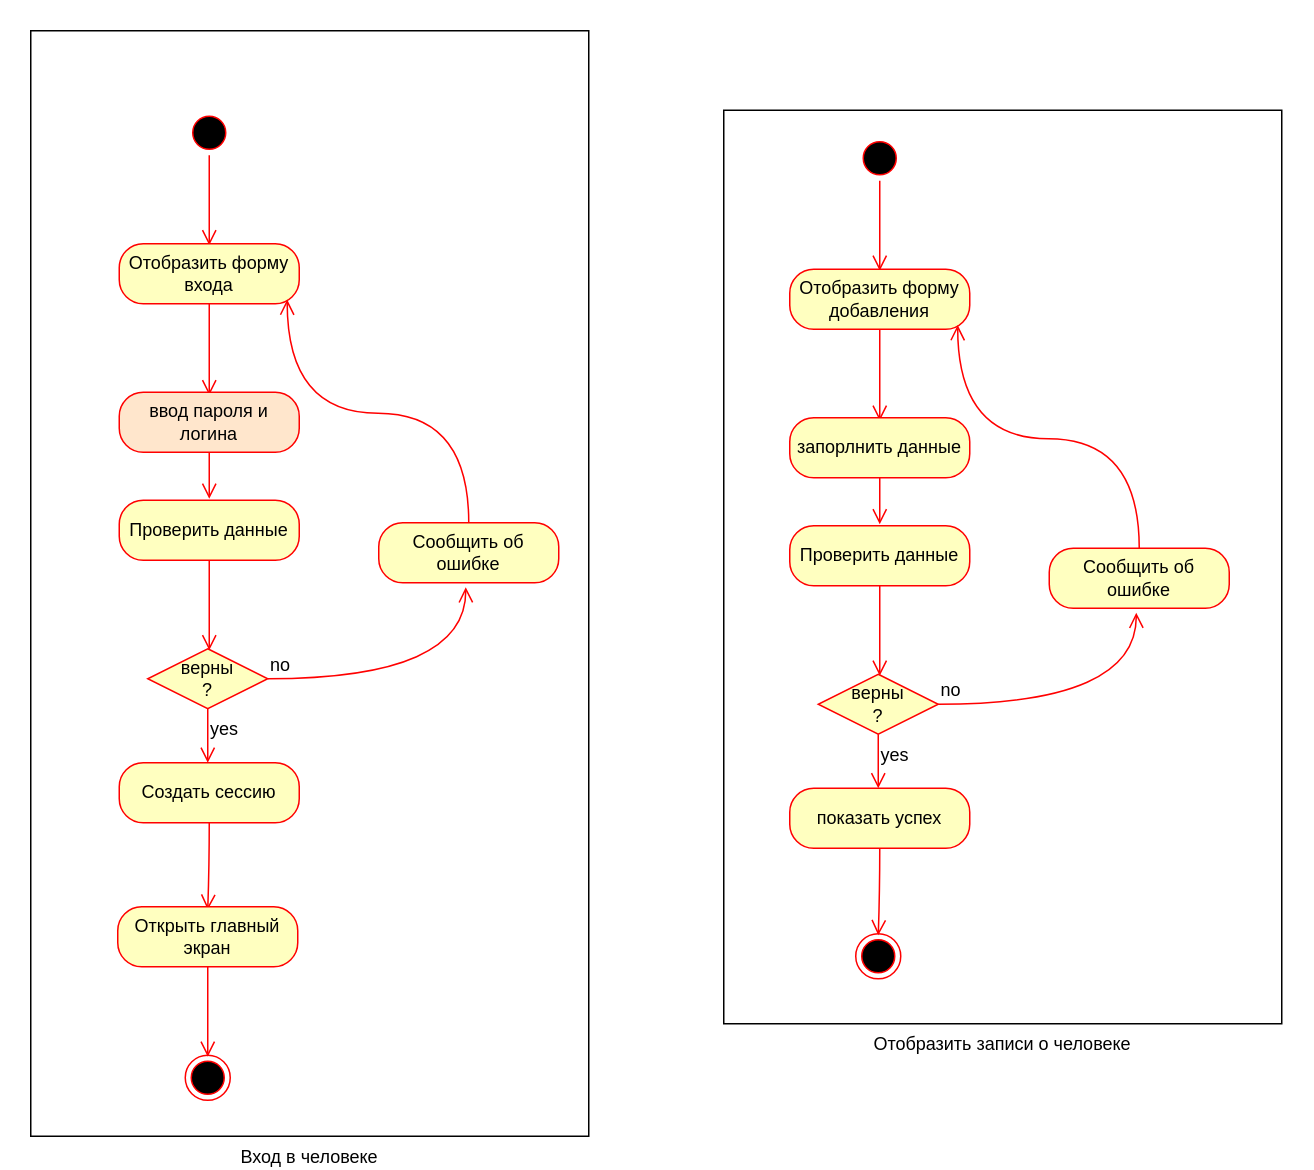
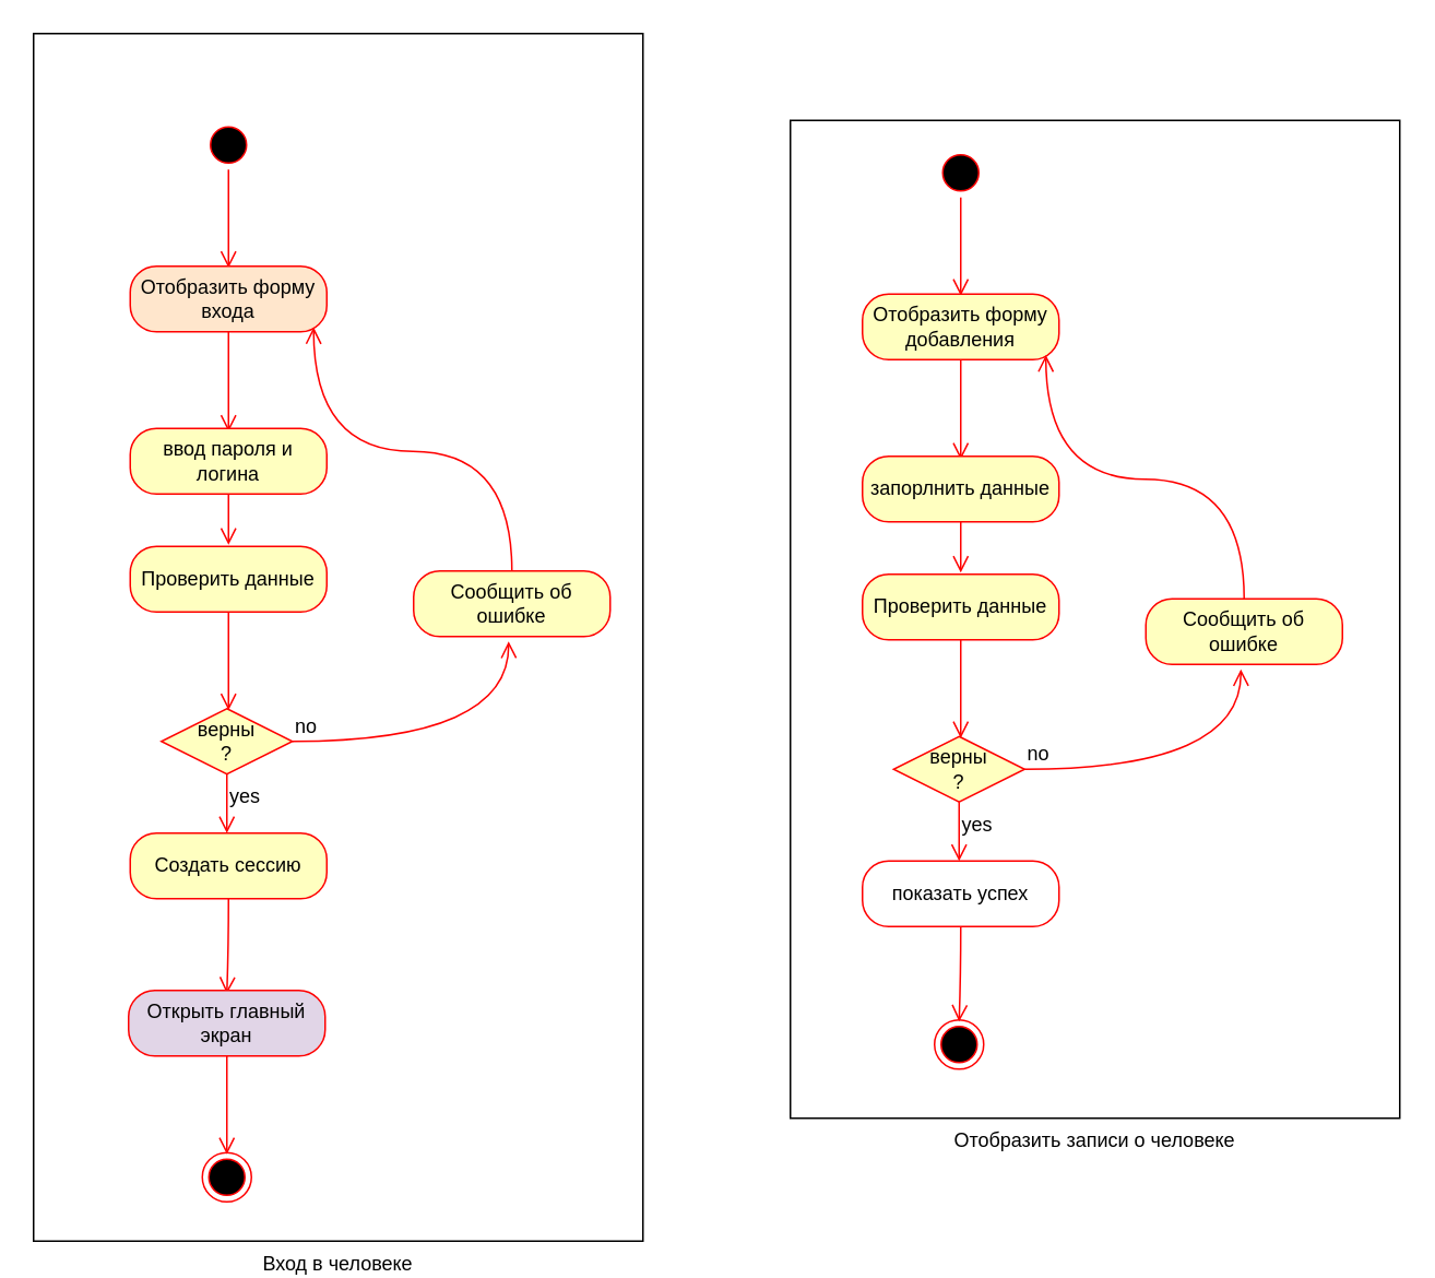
  <mxCell id="0" />
  <mxCell id="1" parent="0" />
  <mxCell id="2" value="Отобразить записи о человеке" style="rounded=0;whiteSpace=wrap;html=1;labelPosition=center;verticalLabelPosition=bottom;align=center;verticalAlign=top;" vertex="1" parent="1"><mxGeometry x="482" y="73" width="372" height="609" as="geometry" /></mxCell>
  <mxCell id="3" value="Вход в человеке" style="rounded=0;whiteSpace=wrap;html=1;labelPosition=center;verticalLabelPosition=bottom;align=center;verticalAlign=top;" vertex="1" parent="1"><mxGeometry x="20" y="20" width="372" height="737" as="geometry" /></mxCell>
  <mxCell id="4" value="" style="ellipse;html=1;shape=startState;fillColor=#000000;strokeColor=#ff0000;" vertex="1" parent="1"><mxGeometry x="124" y="73" width="30" height="30" as="geometry" /></mxCell>
  <mxCell id="5" value="" style="edgeStyle=orthogonalEdgeStyle;html=1;verticalAlign=bottom;endArrow=open;endSize=8;strokeColor=#ff0000;rounded=0;fontSize=12;curved=1;" edge="1" source="4" parent="1"><mxGeometry relative="1" as="geometry"><mxPoint x="139" y="163" as="targetPoint" /></mxGeometry></mxCell>
- <mxCell id="6" value="Отобразить форму входа" style="rounded=1;whiteSpace=wrap;html=1;arcSize=40;fontColor=#000000;fillColor=#ffffc0;strokeColor=#ff0000;" vertex="1" parent="1"><mxGeometry x="79" y="162" width="120" height="40" as="geometry" /></mxCell>
+ <mxCell id="6" value="Отобразить форму входа" style="rounded=1;whiteSpace=wrap;html=1;arcSize=40;fontColor=#000000;fillColor=#ffe6cc;strokeColor=#ff0000;" vertex="1" parent="1"><mxGeometry x="79" y="162" width="120" height="40" as="geometry" /></mxCell>
  <mxCell id="7" value="" style="edgeStyle=orthogonalEdgeStyle;html=1;verticalAlign=bottom;endArrow=open;endSize=8;strokeColor=#ff0000;rounded=0;fontSize=12;curved=1;" edge="1" source="6" parent="1"><mxGeometry relative="1" as="geometry"><mxPoint x="139" y="263" as="targetPoint" /></mxGeometry></mxCell>
- <mxCell id="8" value="ввод пароля и логина" style="rounded=1;whiteSpace=wrap;html=1;arcSize=40;fontColor=#000000;fillColor=#ffe6cc;strokeColor=#ff0000;" vertex="1" parent="1"><mxGeometry x="79" y="261" width="120" height="40" as="geometry" /></mxCell>
+ <mxCell id="8" value="ввод пароля и логина" style="rounded=1;whiteSpace=wrap;html=1;arcSize=40;fontColor=#000000;fillColor=#ffffc0;strokeColor=#ff0000;" vertex="1" parent="1"><mxGeometry x="79" y="261" width="120" height="40" as="geometry" /></mxCell>
  <mxCell id="9" value="" style="edgeStyle=orthogonalEdgeStyle;html=1;verticalAlign=bottom;endArrow=open;endSize=8;strokeColor=#ff0000;rounded=0;fontSize=12;curved=1;" edge="1" source="8" parent="1"><mxGeometry relative="1" as="geometry"><mxPoint x="139" y="332" as="targetPoint" /></mxGeometry></mxCell>
  <mxCell id="10" value="Проверить данные" style="rounded=1;whiteSpace=wrap;html=1;arcSize=40;fontColor=#000000;fillColor=#ffffc0;strokeColor=#ff0000;" vertex="1" parent="1"><mxGeometry x="79" y="333" width="120" height="40" as="geometry" /></mxCell>
  <mxCell id="11" value="" style="edgeStyle=orthogonalEdgeStyle;html=1;verticalAlign=bottom;endArrow=open;endSize=8;strokeColor=#ff0000;rounded=0;fontSize=12;curved=1;" edge="1" source="10" parent="1"><mxGeometry relative="1" as="geometry"><mxPoint x="139" y="433" as="targetPoint" /></mxGeometry></mxCell>
  <mxCell id="12" value="верны&lt;br&gt;?" style="rhombus;whiteSpace=wrap;html=1;fontColor=#000000;fillColor=#ffffc0;strokeColor=#ff0000;" vertex="1" parent="1"><mxGeometry x="98" y="432" width="80" height="40" as="geometry" /></mxCell>
  <mxCell id="13" value="no" style="edgeStyle=orthogonalEdgeStyle;html=1;align=left;verticalAlign=bottom;endArrow=open;endSize=8;strokeColor=#ff0000;rounded=0;fontSize=12;curved=1;" edge="1" source="12" parent="1"><mxGeometry x="-1" relative="1" as="geometry"><mxPoint x="310" y="391" as="targetPoint" /></mxGeometry></mxCell>
  <mxCell id="14" value="yes" style="edgeStyle=orthogonalEdgeStyle;html=1;align=left;verticalAlign=top;endArrow=open;endSize=8;strokeColor=#ff0000;rounded=0;fontSize=12;curved=1;" edge="1" source="12" parent="1"><mxGeometry x="-1" relative="1" as="geometry"><mxPoint x="138" y="508" as="targetPoint" /></mxGeometry></mxCell>
  <mxCell id="15" value="Создать сессию" style="rounded=1;whiteSpace=wrap;html=1;arcSize=40;fontColor=#000000;fillColor=#ffffc0;strokeColor=#ff0000;" vertex="1" parent="1"><mxGeometry x="79" y="508" width="120" height="40" as="geometry" /></mxCell>
  <mxCell id="16" value="" style="edgeStyle=orthogonalEdgeStyle;html=1;verticalAlign=bottom;endArrow=open;endSize=8;strokeColor=#ff0000;rounded=0;fontSize=12;curved=1;" edge="1" source="15" parent="1"><mxGeometry relative="1" as="geometry"><mxPoint x="138" y="606" as="targetPoint" /></mxGeometry></mxCell>
- <mxCell id="17" value="Открыть главный экран" style="rounded=1;whiteSpace=wrap;html=1;arcSize=40;fontColor=#000000;fillColor=#ffffc0;strokeColor=#ff0000;" vertex="1" parent="1"><mxGeometry x="78" y="604" width="120" height="40" as="geometry" /></mxCell>
+ <mxCell id="17" value="Открыть главный экран" style="rounded=1;whiteSpace=wrap;html=1;arcSize=40;fontColor=#000000;fillColor=#e1d5e7;strokeColor=#ff0000;" vertex="1" parent="1"><mxGeometry x="78" y="604" width="120" height="40" as="geometry" /></mxCell>
  <mxCell id="18" value="" style="edgeStyle=orthogonalEdgeStyle;html=1;verticalAlign=bottom;endArrow=open;endSize=8;strokeColor=#ff0000;rounded=0;fontSize=12;curved=1;" edge="1" source="17" parent="1"><mxGeometry relative="1" as="geometry"><mxPoint x="138" y="704" as="targetPoint" /></mxGeometry></mxCell>
  <mxCell id="19" value="" style="ellipse;html=1;shape=endState;fillColor=#000000;strokeColor=#ff0000;" vertex="1" parent="1"><mxGeometry x="123" y="703" width="30" height="30" as="geometry" /></mxCell>
  <mxCell id="20" value="Сообщить об ошибке" style="rounded=1;whiteSpace=wrap;html=1;arcSize=40;fontColor=#000000;fillColor=#ffffc0;strokeColor=#ff0000;" vertex="1" parent="1"><mxGeometry x="252" y="348" width="120" height="40" as="geometry" /></mxCell>
  <mxCell id="21" value="" style="edgeStyle=orthogonalEdgeStyle;html=1;verticalAlign=bottom;endArrow=open;endSize=8;strokeColor=#ff0000;rounded=0;fontSize=12;curved=1;exitX=0.5;exitY=0;exitDx=0;exitDy=0;entryX=0.933;entryY=0.931;entryDx=0;entryDy=0;entryPerimeter=0;" edge="1" source="20" parent="1" target="6"><mxGeometry relative="1" as="geometry"><mxPoint x="411" y="216" as="targetPoint" /></mxGeometry></mxCell>
  <mxCell id="22" value="" style="ellipse;html=1;shape=startState;fillColor=#000000;strokeColor=#ff0000;" vertex="1" parent="1"><mxGeometry x="571" y="90" width="30" height="30" as="geometry" /></mxCell>
  <mxCell id="23" value="" style="edgeStyle=orthogonalEdgeStyle;html=1;verticalAlign=bottom;endArrow=open;endSize=8;strokeColor=#ff0000;rounded=0;fontSize=12;curved=1;" edge="1" parent="1" source="22"><mxGeometry relative="1" as="geometry"><mxPoint x="586" y="180" as="targetPoint" /></mxGeometry></mxCell>
  <mxCell id="24" value="Отобразить форму добавления" style="rounded=1;whiteSpace=wrap;html=1;arcSize=40;fontColor=#000000;fillColor=#ffffc0;strokeColor=#ff0000;" vertex="1" parent="1"><mxGeometry x="526" y="179" width="120" height="40" as="geometry" /></mxCell>
  <mxCell id="25" value="" style="edgeStyle=orthogonalEdgeStyle;html=1;verticalAlign=bottom;endArrow=open;endSize=8;strokeColor=#ff0000;rounded=0;fontSize=12;curved=1;" edge="1" parent="1" source="24"><mxGeometry relative="1" as="geometry"><mxPoint x="586" y="280" as="targetPoint" /></mxGeometry></mxCell>
  <mxCell id="26" value="запорлнить данные" style="rounded=1;whiteSpace=wrap;html=1;arcSize=40;fontColor=#000000;fillColor=#ffffc0;strokeColor=#ff0000;" vertex="1" parent="1"><mxGeometry x="526" y="278" width="120" height="40" as="geometry" /></mxCell>
  <mxCell id="27" value="" style="edgeStyle=orthogonalEdgeStyle;html=1;verticalAlign=bottom;endArrow=open;endSize=8;strokeColor=#ff0000;rounded=0;fontSize=12;curved=1;" edge="1" parent="1" source="26"><mxGeometry relative="1" as="geometry"><mxPoint x="586" y="349" as="targetPoint" /></mxGeometry></mxCell>
  <mxCell id="28" value="Проверить данные" style="rounded=1;whiteSpace=wrap;html=1;arcSize=40;fontColor=#000000;fillColor=#ffffc0;strokeColor=#ff0000;" vertex="1" parent="1"><mxGeometry x="526" y="350" width="120" height="40" as="geometry" /></mxCell>
  <mxCell id="29" value="" style="edgeStyle=orthogonalEdgeStyle;html=1;verticalAlign=bottom;endArrow=open;endSize=8;strokeColor=#ff0000;rounded=0;fontSize=12;curved=1;" edge="1" parent="1" source="28"><mxGeometry relative="1" as="geometry"><mxPoint x="586" y="450" as="targetPoint" /></mxGeometry></mxCell>
  <mxCell id="30" value="верны&lt;br&gt;?" style="rhombus;whiteSpace=wrap;html=1;fontColor=#000000;fillColor=#ffffc0;strokeColor=#ff0000;" vertex="1" parent="1"><mxGeometry x="545" y="449" width="80" height="40" as="geometry" /></mxCell>
  <mxCell id="31" value="no" style="edgeStyle=orthogonalEdgeStyle;html=1;align=left;verticalAlign=bottom;endArrow=open;endSize=8;strokeColor=#ff0000;rounded=0;fontSize=12;curved=1;" edge="1" parent="1" source="30"><mxGeometry x="-1" relative="1" as="geometry"><mxPoint x="757" y="408" as="targetPoint" /></mxGeometry></mxCell>
  <mxCell id="32" value="yes" style="edgeStyle=orthogonalEdgeStyle;html=1;align=left;verticalAlign=top;endArrow=open;endSize=8;strokeColor=#ff0000;rounded=0;fontSize=12;curved=1;" edge="1" parent="1" source="30"><mxGeometry x="-1" relative="1" as="geometry"><mxPoint x="585" y="525" as="targetPoint" /></mxGeometry></mxCell>
- <mxCell id="33" value="показать успех" style="rounded=1;whiteSpace=wrap;html=1;arcSize=40;fontColor=#000000;fillColor=#ffffc0;strokeColor=#ff0000;" vertex="1" parent="1"><mxGeometry x="526" y="525" width="120" height="40" as="geometry" /></mxCell>
+ <mxCell id="33" value="показать успех" style="rounded=1;whiteSpace=wrap;html=1;arcSize=40;fontColor=#000000;fillColor=#ffffff;strokeColor=#ff0000;" vertex="1" parent="1"><mxGeometry x="526" y="525" width="120" height="40" as="geometry" /></mxCell>
  <mxCell id="34" value="" style="edgeStyle=orthogonalEdgeStyle;html=1;verticalAlign=bottom;endArrow=open;endSize=8;strokeColor=#ff0000;rounded=0;fontSize=12;curved=1;" edge="1" parent="1" source="33"><mxGeometry relative="1" as="geometry"><mxPoint x="585" y="623" as="targetPoint" /></mxGeometry></mxCell>
  <mxCell id="35" value="" style="ellipse;html=1;shape=endState;fillColor=#000000;strokeColor=#ff0000;" vertex="1" parent="1"><mxGeometry x="570" y="622" width="30" height="30" as="geometry" /></mxCell>
  <mxCell id="36" value="Сообщить об ошибке" style="rounded=1;whiteSpace=wrap;html=1;arcSize=40;fontColor=#000000;fillColor=#ffffc0;strokeColor=#ff0000;" vertex="1" parent="1"><mxGeometry x="699" y="365" width="120" height="40" as="geometry" /></mxCell>
  <mxCell id="37" value="" style="edgeStyle=orthogonalEdgeStyle;html=1;verticalAlign=bottom;endArrow=open;endSize=8;strokeColor=#ff0000;rounded=0;fontSize=12;curved=1;exitX=0.5;exitY=0;exitDx=0;exitDy=0;entryX=0.933;entryY=0.931;entryDx=0;entryDy=0;entryPerimeter=0;" edge="1" parent="1" source="36" target="24"><mxGeometry relative="1" as="geometry"><mxPoint x="858" y="233" as="targetPoint" /></mxGeometry></mxCell>
